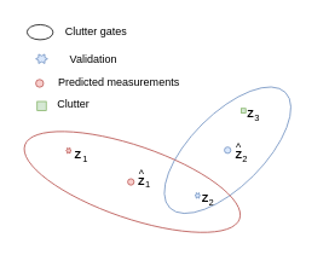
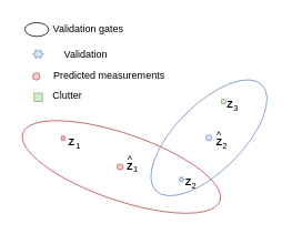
  <mxCell id="0" />
  <mxCell id="1" parent="0" />
  <mxCell id="2" value="" style="ellipse;whiteSpace=wrap;html=1;fillColor=none;rotation=-45;strokeColor=#6c8ebf;" vertex="1" parent="1"><mxGeometry x="160" y="125" width="180" height="80" as="geometry" /></mxCell>
  <mxCell id="3" value="" style="ellipse;whiteSpace=wrap;html=1;fillColor=none;rotation=-161;strokeColor=#b85450;" vertex="1" parent="1"><mxGeometry x="20" y="160" width="250" height="80" as="geometry" /></mxCell>
  <mxCell id="4" value="" style="ellipse;whiteSpace=wrap;html=1;fillColor=none;rotation=91;" vertex="1" parent="1"><mxGeometry x="35.22" y="20.68" width="16.57" height="28.64" as="geometry" /></mxCell>
- <mxCell id="5" value="Clutter gates" style="text;html=1;align=center;verticalAlign=middle;resizable=0;points=[];autosize=1;strokeColor=none;fillColor=none;" vertex="1" parent="1"><mxGeometry x="50" y="20" width="110" height="30" as="geometry" /></mxCell>
+ <mxCell id="5" value="Validation gates" style="text;html=1;align=center;verticalAlign=middle;resizable=0;points=[];autosize=1;strokeColor=none;fillColor=none;" vertex="1" parent="1"><mxGeometry x="50" y="20" width="110" height="30" as="geometry" /></mxCell>
  <mxCell id="6" value="Z" style="text;html=1;align=center;verticalAlign=middle;resizable=0;points=[];autosize=1;strokeColor=none;fillColor=none;fontStyle=1" vertex="1" parent="1"><mxGeometry x="246.5" y="155" width="30" height="30" as="geometry" /></mxCell>
  <mxCell id="7" value="Z" style="text;html=1;align=center;verticalAlign=middle;resizable=0;points=[];autosize=1;strokeColor=none;fillColor=none;fontStyle=1" vertex="1" parent="1"><mxGeometry x="210" y="203.5" width="30" height="30" as="geometry" /></mxCell>
  <mxCell id="8" value="Z" style="text;html=1;align=center;verticalAlign=middle;resizable=0;points=[];autosize=1;strokeColor=none;fillColor=none;fontStyle=1" vertex="1" parent="1"><mxGeometry x="140" y="185" width="30" height="30" as="geometry" /></mxCell>
  <mxCell id="9" value="Z" style="text;html=1;align=center;verticalAlign=middle;resizable=0;points=[];autosize=1;strokeColor=none;fillColor=none;fontStyle=1" vertex="1" parent="1"><mxGeometry x="260" y="110" width="30" height="30" as="geometry" /></mxCell>
  <mxCell id="10" value="Z" style="text;html=1;align=center;verticalAlign=middle;resizable=0;points=[];autosize=1;strokeColor=none;fillColor=none;fontStyle=1" vertex="1" parent="1"><mxGeometry x="70" y="155" width="30" height="30" as="geometry" /></mxCell>
  <mxCell id="11" value="" style="ellipse;whiteSpace=wrap;html=1;aspect=fixed;fillColor=#f8cecc;strokeColor=#b85450;" vertex="1" parent="1"><mxGeometry x="140" y="196.5" width="7" height="7" as="geometry" /></mxCell>
  <mxCell id="12" value="" style="ellipse;whiteSpace=wrap;html=1;aspect=fixed;fillColor=#dae8fc;strokeColor=#6c8ebf;" vertex="1" parent="1"><mxGeometry x="246.5" y="161.5" width="7" height="7" as="geometry" /></mxCell>
  <mxCell id="13" value="" style="verticalLabelPosition=bottom;verticalAlign=top;html=1;shape=mxgraph.basic.6_point_star;fillColor=#f8cecc;strokeColor=#b85450;" vertex="1" parent="1"><mxGeometry x="72" y="162.5" width="6" height="6" as="geometry" /></mxCell>
  <mxCell id="14" value="" style="verticalLabelPosition=bottom;verticalAlign=top;html=1;shape=mxgraph.basic.6_point_star;fillColor=#dae8fc;strokeColor=#6c8ebf;" vertex="1" parent="1"><mxGeometry x="214" y="212" width="6" height="6" as="geometry" /></mxCell>
  <mxCell id="15" value="" style="whiteSpace=wrap;html=1;aspect=fixed;fillColor=#d5e8d4;strokeColor=#82b366;" vertex="1" parent="1"><mxGeometry x="265" y="119" width="5" height="5" as="geometry" /></mxCell>
  <mxCell id="16" value="^" style="text;html=1;align=center;verticalAlign=middle;resizable=0;points=[];autosize=1;strokeColor=none;fillColor=none;" vertex="1" parent="1"><mxGeometry x="140" y="177" width="30" height="30" as="geometry" /></mxCell>
  <mxCell id="17" value="^" style="text;html=1;align=center;verticalAlign=middle;resizable=0;points=[];autosize=1;strokeColor=none;fillColor=none;" vertex="1" parent="1"><mxGeometry x="247" y="148" width="30" height="30" as="geometry" /></mxCell>
  <mxCell id="18" value="1" style="text;html=1;align=center;verticalAlign=middle;resizable=0;points=[];autosize=1;strokeColor=none;fillColor=none;fontSize=10;" vertex="1" parent="1"><mxGeometry x="147" y="188" width="30" height="30" as="geometry" /></mxCell>
  <mxCell id="19" value="2" style="text;html=1;align=center;verticalAlign=middle;resizable=0;points=[];autosize=1;strokeColor=none;fillColor=none;fontSize=10;" vertex="1" parent="1"><mxGeometry x="253.5" y="160" width="30" height="30" as="geometry" /></mxCell>
  <mxCell id="20" value="Predicted measurements" style="text;html=1;align=center;verticalAlign=middle;resizable=0;points=[];autosize=1;strokeColor=none;fillColor=none;" vertex="1" parent="1"><mxGeometry x="50" y="76.36" width="160" height="30" as="geometry" /></mxCell>
  <mxCell id="21" value="" style="ellipse;whiteSpace=wrap;html=1;aspect=fixed;fillColor=#f8cecc;strokeColor=#b85450;" vertex="1" parent="1"><mxGeometry x="38.79" y="87.11" width="8.5" height="8.5" as="geometry" /></mxCell>
  <mxCell id="22" value="" style="whiteSpace=wrap;html=1;aspect=fixed;fillColor=#d5e8d4;strokeColor=#82b366;" vertex="1" parent="1"><mxGeometry x="40.29" y="111.36" width="10" height="10" as="geometry" /></mxCell>
  <mxCell id="23" value="Clutter" style="text;html=1;align=center;verticalAlign=middle;resizable=0;points=[];autosize=1;strokeColor=none;fillColor=none;" vertex="1" parent="1"><mxGeometry x="50.29" y="100.36" width="60" height="30" as="geometry" /></mxCell>
  <mxCell id="24" value="" style="verticalLabelPosition=bottom;verticalAlign=top;html=1;shape=mxgraph.basic.6_point_star;fillColor=#dae8fc;strokeColor=#6c8ebf;" vertex="1" parent="1"><mxGeometry x="38.79" y="59.36" width="13" height="10" as="geometry" /></mxCell>
  <mxCell id="25" value="Validation" style="text;html=1;align=center;verticalAlign=middle;resizable=0;points=[];autosize=1;strokeColor=none;fillColor=none;" vertex="1" parent="1"><mxGeometry x="51.79" y="50.36" width="100" height="30" as="geometry" /></mxCell>
  <mxCell id="26" value="1" style="text;html=1;align=center;verticalAlign=middle;resizable=0;points=[];autosize=1;strokeColor=none;fillColor=none;fontSize=10;" vertex="1" parent="1"><mxGeometry x="78" y="160" width="30" height="30" as="geometry" /></mxCell>
  <mxCell id="27" value="2" style="text;html=1;align=center;verticalAlign=middle;resizable=0;points=[];autosize=1;strokeColor=none;fillColor=none;fontSize=10;" vertex="1" parent="1"><mxGeometry x="216.5" y="207" width="30" height="30" as="geometry" /></mxCell>
  <mxCell id="28" value="3" style="text;html=1;align=center;verticalAlign=middle;resizable=0;points=[];autosize=1;strokeColor=none;fillColor=none;fontSize=10;" vertex="1" parent="1"><mxGeometry x="267" y="114" width="30" height="30" as="geometry" /></mxCell>
